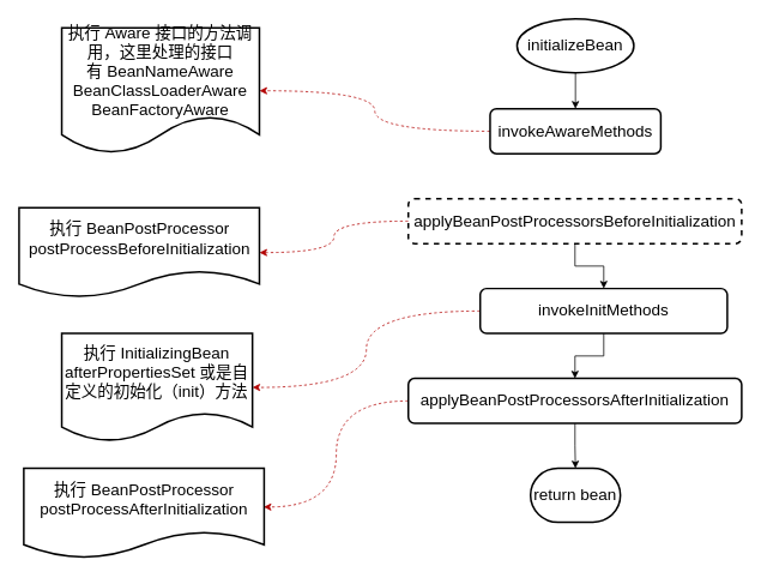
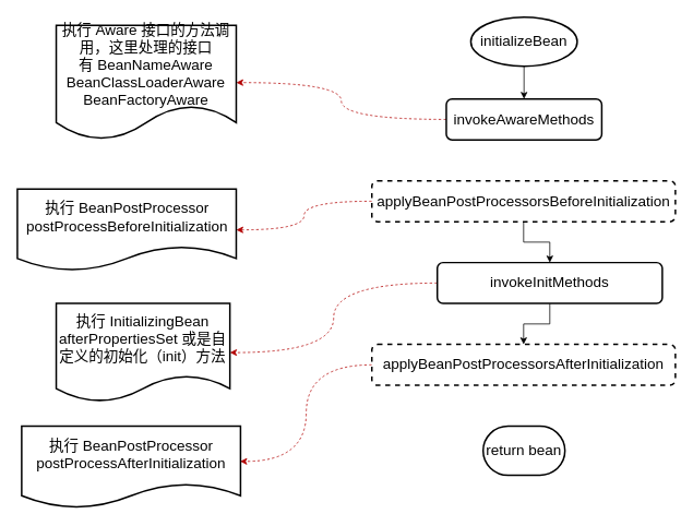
  <mxCell id="0" />
  <mxCell id="1" parent="0" />
  <mxCell id="2" style="edgeStyle=orthogonalEdgeStyle;rounded=0;orthogonalLoop=1;jettySize=auto;html=1;fontSize=18;" edge="1" parent="1" source="3" target="5"><mxGeometry relative="1" as="geometry" /></mxCell>
  <mxCell id="3" value="&lt;font style=&quot;font-size: 18px;&quot;&gt;initializeBean&lt;/font&gt;" style="strokeWidth=2;html=1;shape=mxgraph.flowchart.start_1;whiteSpace=wrap;" vertex="1" parent="1"><mxGeometry x="575" y="20" width="130" height="60" as="geometry" /></mxCell>
  <mxCell id="4" value="" style="edgeStyle=orthogonalEdgeStyle;orthogonalLoop=1;jettySize=auto;html=1;fontSize=18;curved=1;dashed=1;fillColor=#e51400;strokeColor=#B20000;" edge="1" parent="1" source="5" target="6"><mxGeometry relative="1" as="geometry" /></mxCell>
  <mxCell id="5" value="invokeAwareMethods" style="rounded=1;whiteSpace=wrap;html=1;absoluteArcSize=1;arcSize=14;strokeWidth=2;fontSize=18;" vertex="1" parent="1"><mxGeometry x="545" y="120" width="190" height="50" as="geometry" /></mxCell>
  <mxCell id="6" value="执行 Aware 接口的方法调用，这里处理的接口有&amp;nbsp;BeanNameAware &lt;br&gt;BeanClassLoaderAware&lt;br&gt;BeanFactoryAware" style="shape=document;whiteSpace=wrap;html=1;boundedLbl=1;fontSize=18;rounded=1;arcSize=14;strokeWidth=2;" vertex="1" parent="1"><mxGeometry x="68.25" y="30" width="220" height="140" as="geometry" /></mxCell>
  <mxCell id="7" value="" style="edgeStyle=orthogonalEdgeStyle;orthogonalLoop=1;jettySize=auto;html=1;fontSize=18;curved=1;dashed=1;fillColor=#e51400;strokeColor=#B20000;" edge="1" parent="1" source="9" target="10"><mxGeometry relative="1" as="geometry" /></mxCell>
  <mxCell id="8" style="edgeStyle=orthogonalEdgeStyle;rounded=0;orthogonalLoop=1;jettySize=auto;html=1;fontSize=18;" edge="1" parent="1" source="9" target="13"><mxGeometry relative="1" as="geometry" /></mxCell>
  <mxCell id="9" value="applyBeanPostProcessorsBeforeInitialization" style="rounded=1;whiteSpace=wrap;html=1;absoluteArcSize=1;arcSize=14;strokeWidth=2;fontSize=18;dashed=1;" vertex="1" parent="1"><mxGeometry x="454" y="220" width="371" height="50" as="geometry" /></mxCell>
  <mxCell id="10" value="执行&amp;nbsp;BeanPostProcessor&lt;br&gt;postProcessBeforeInitialization" style="shape=document;whiteSpace=wrap;html=1;boundedLbl=1;fontSize=18;rounded=1;arcSize=14;strokeWidth=2;" vertex="1" parent="1"><mxGeometry x="20.75" y="230" width="267.5" height="100" as="geometry" /></mxCell>
  <mxCell id="11" value="" style="edgeStyle=orthogonalEdgeStyle;orthogonalLoop=1;jettySize=auto;html=1;fontSize=18;curved=1;dashed=1;fillColor=#e51400;strokeColor=#B20000;" edge="1" parent="1" source="13" target="14"><mxGeometry relative="1" as="geometry" /></mxCell>
  <mxCell id="12" style="edgeStyle=orthogonalEdgeStyle;rounded=0;orthogonalLoop=1;jettySize=auto;html=1;entryX=0.5;entryY=0;entryDx=0;entryDy=0;fontSize=18;" edge="1" parent="1" source="13" target="17"><mxGeometry relative="1" as="geometry" /></mxCell>
  <mxCell id="13" value="invokeInitMethods" style="rounded=1;whiteSpace=wrap;html=1;absoluteArcSize=1;arcSize=14;strokeWidth=2;fontSize=18;" vertex="1" parent="1"><mxGeometry x="534" y="320" width="275" height="50" as="geometry" /></mxCell>
  <mxCell id="14" value="执行&amp;nbsp;InitializingBean&lt;br&gt;afterPropertiesSet 或是自定义的初始化（init）方法" style="shape=document;whiteSpace=wrap;html=1;boundedLbl=1;fontSize=18;rounded=1;arcSize=14;strokeWidth=2;size=0.267;" vertex="1" parent="1"><mxGeometry x="68.25" y="370" width="212.25" height="120" as="geometry" /></mxCell>
- <mxCell id="15" style="edgeStyle=orthogonalEdgeStyle;rounded=0;orthogonalLoop=1;jettySize=auto;html=1;entryX=0.5;entryY=0;entryDx=0;entryDy=0;entryPerimeter=0;fontSize=18;" edge="1" parent="1" source="17" target="18"><mxGeometry relative="1" as="geometry" /></mxCell>
  <mxCell id="16" style="edgeStyle=orthogonalEdgeStyle;curved=1;orthogonalLoop=1;jettySize=auto;html=1;entryX=0.998;entryY=0.43;entryDx=0;entryDy=0;entryPerimeter=0;dashed=1;fontSize=24;fillColor=#e51400;strokeColor=#B20000;" edge="1" parent="1" source="17" target="19"><mxGeometry relative="1" as="geometry" /></mxCell>
- <mxCell id="17" value="applyBeanPostProcessorsAfterInitialization" style="rounded=1;whiteSpace=wrap;html=1;absoluteArcSize=1;arcSize=14;strokeWidth=2;fontSize=18;" vertex="1" parent="1"><mxGeometry x="454" y="420" width="371" height="50" as="geometry" /></mxCell>
+ <mxCell id="17" value="applyBeanPostProcessorsAfterInitialization" style="rounded=1;whiteSpace=wrap;html=1;absoluteArcSize=1;arcSize=14;strokeWidth=2;fontSize=18;dashed=1;" vertex="1" parent="1"><mxGeometry x="454" y="420" width="371" height="50" as="geometry" /></mxCell>
  <mxCell id="18" value="return bean" style="strokeWidth=2;html=1;shape=mxgraph.flowchart.terminator;whiteSpace=wrap;fontSize=18;" vertex="1" parent="1"><mxGeometry x="590" y="520" width="100" height="60" as="geometry" /></mxCell>
  <mxCell id="19" value="执行&amp;nbsp;BeanPostProcessor&lt;br&gt;postProcessAfterInitialization" style="shape=document;whiteSpace=wrap;html=1;boundedLbl=1;fontSize=18;rounded=1;arcSize=14;strokeWidth=2;" vertex="1" parent="1"><mxGeometry x="26" y="520" width="267.5" height="100" as="geometry" /></mxCell>
